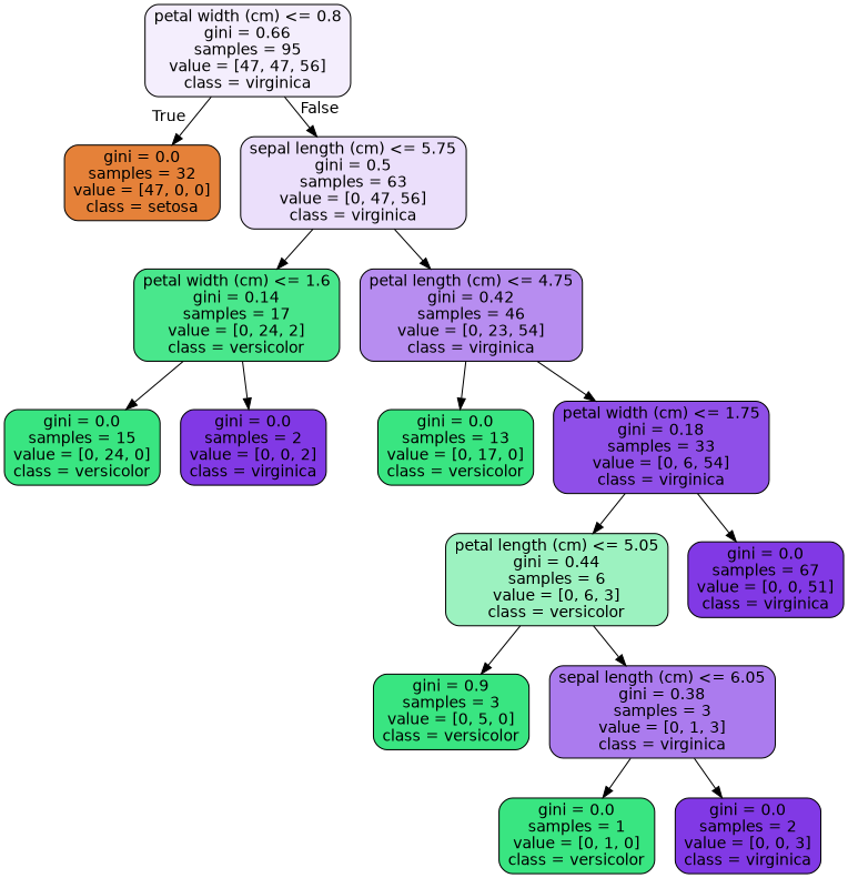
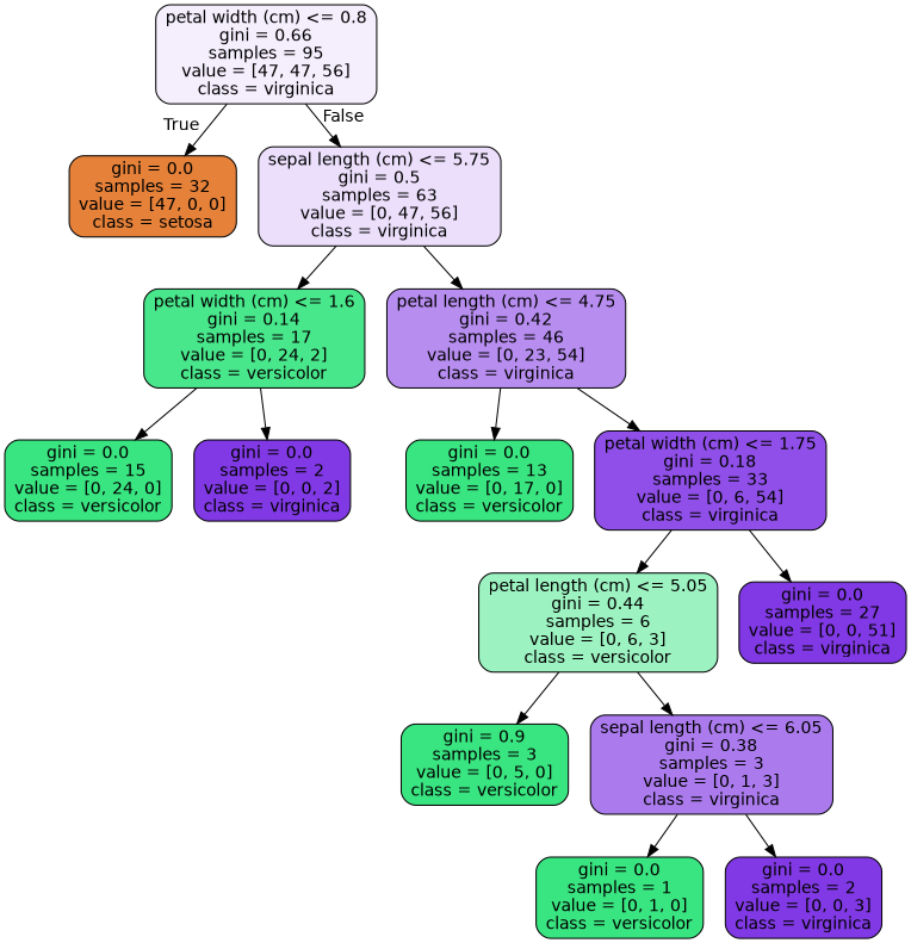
  digraph {
    node [color=black fillcolor="#39e581" fontname=helvetica shape=box style="filled, rounded"]
    edge [fontname=helvetica]
    n1 [fillcolor="#f4eefd" label="petal width (cm) <= 0.8\ngini = 0.66\nsamples = 95\nvalue = [47, 47, 56]\nclass = virginica"]
    n2 [fillcolor="#e58139" label="gini = 0.0\nsamples = 32\nvalue = [47, 0, 0]\nclass = setosa"]
    n3 [fillcolor="#ebdffb" label="sepal length (cm) <= 5.75\ngini = 0.5\nsamples = 63\nvalue = [0, 47, 56]\nclass = virginica"]
    n4 [fillcolor="#49e78c" label="petal width (cm) <= 1.6\ngini = 0.14\nsamples = 17\nvalue = [0, 24, 2]\nclass = versicolor"]
    n5 [fillcolor="#b78df0" label="petal length (cm) <= 4.75\ngini = 0.42\nsamples = 46\nvalue = [0, 23, 54]\nclass = virginica"]
    n6 [label="gini = 0.0\nsamples = 15\nvalue = [0, 24, 0]\nclass = versicolor"]
    n7 [fillcolor="#8139e5" label="gini = 0.0\nsamples = 2\nvalue = [0, 0, 2]\nclass = virginica"]
    n8 [label="gini = 0.0\nsamples = 13\nvalue = [0, 17, 0]\nclass = versicolor"]
    n9 [fillcolor="#8f4fe8" label="petal width (cm) <= 1.75\ngini = 0.18\nsamples = 33\nvalue = [0, 6, 54]\nclass = virginica"]
    n10 [fillcolor="#9cf2c0" label="petal length (cm) <= 5.05\ngini = 0.44\nsamples = 6\nvalue = [0, 6, 3]\nclass = versicolor"]
-   n11 [fillcolor="#8139e5" label="gini = 0.0\nsamples = 67\nvalue = [0, 0, 51]\nclass = virginica"]
+   n11 [fillcolor="#8139e5" label="gini = 0.0\nsamples = 27\nvalue = [0, 0, 51]\nclass = virginica"]
    n12 [label="gini = 0.9\nsamples = 3\nvalue = [0, 5, 0]\nclass = versicolor"]
    n13 [fillcolor="#ab7bee" label="sepal length (cm) <= 6.05\ngini = 0.38\nsamples = 3\nvalue = [0, 1, 3]\nclass = virginica"]
    n14 [label="gini = 0.0\nsamples = 1\nvalue = [0, 1, 0]\nclass = versicolor"]
    n15 [fillcolor="#8139e5" label="gini = 0.0\nsamples = 2\nvalue = [0, 0, 3]\nclass = virginica"]
    n1 -> n2 [headlabel=True labelangle=45 labeldistance=2.5]
    n1 -> n3 [headlabel=False labelangle=-45 labeldistance=2.5]
    n3 -> n4
    n3 -> n5
    n4 -> n6
    n4 -> n7
    n5 -> n8
    n5 -> n9
    n9 -> n10
    n9 -> n11
    n10 -> n12
    n10 -> n13
    n13 -> n14
    n13 -> n15
  }
